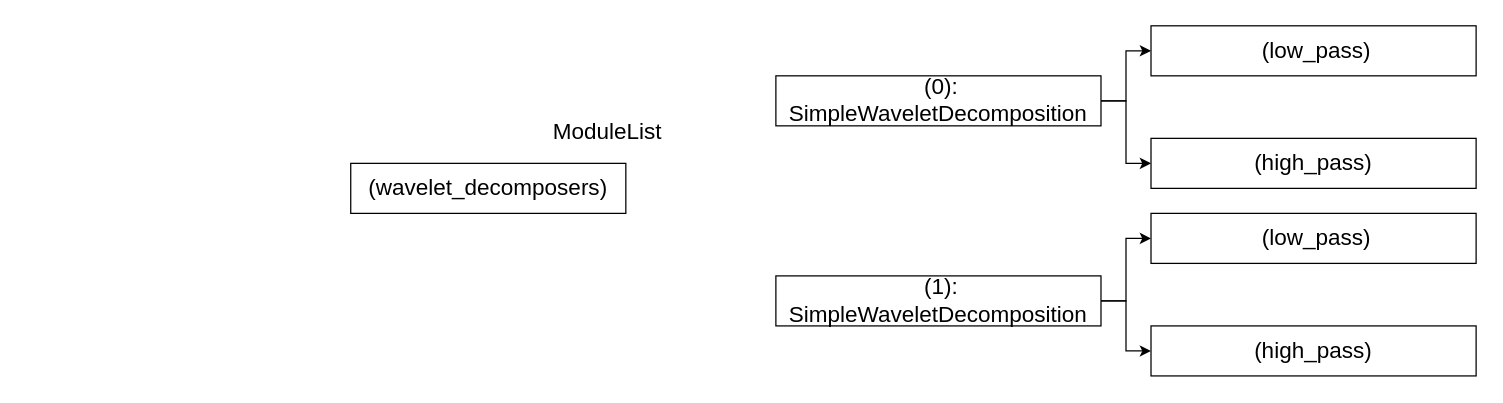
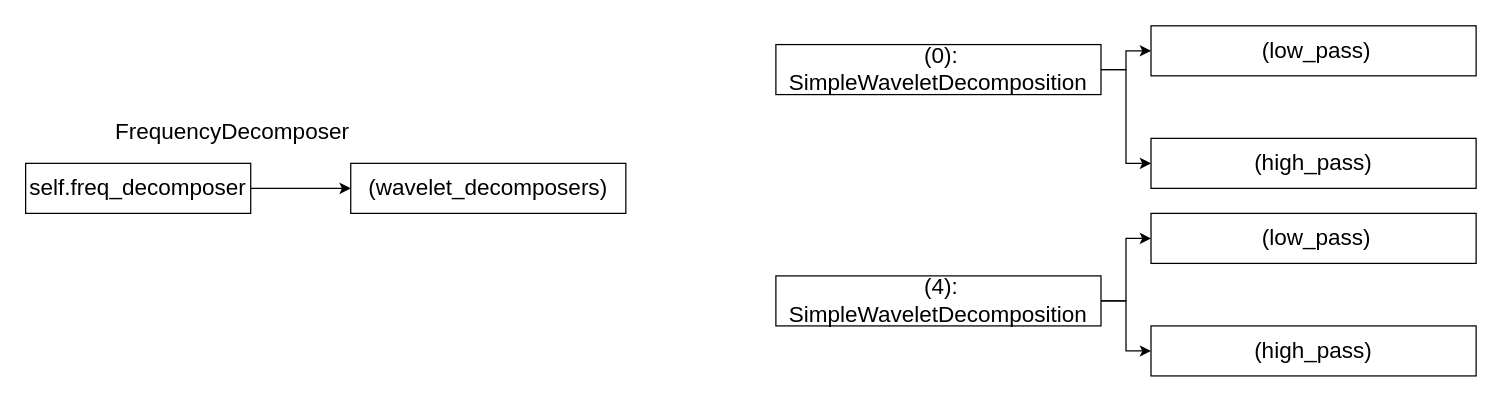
  <mxCell id="0" />
  <mxCell id="1" parent="0" />
+ <mxCell id="2" value="" style="edgeStyle=orthogonalEdgeStyle;rounded=0;orthogonalLoop=1;jettySize=auto;html=1;fontFamily=Helvetica;fontSize=18;fontColor=default;" edge="1" parent="1" source="3" target="5"><mxGeometry relative="1" as="geometry" /></mxCell>
+ <mxCell id="3" value="self.freq_decomposer" style="text;html=1;align=center;verticalAlign=middle;whiteSpace=wrap;rounded=0;fontSize=18;strokeColor=default;" vertex="1" parent="1"><mxGeometry x="20" y="130" width="180" height="40" as="geometry" /></mxCell>
+ <mxCell id="4" value="&lt;span style=&quot;white-space: normal;&quot;&gt;FrequencyDecomposer&lt;/span&gt;" style="text;html=1;align=center;verticalAlign=middle;resizable=0;points=[];autosize=1;strokeColor=none;fillColor=none;fontFamily=Helvetica;fontSize=18;fontColor=default;" vertex="1" parent="1"><mxGeometry x="80" y="90" width="210" height="30" as="geometry" /></mxCell>
  <mxCell id="5" value="(wavelet_decomposers)" style="text;html=1;align=center;verticalAlign=middle;whiteSpace=wrap;rounded=0;fontSize=18;strokeColor=default;" vertex="1" parent="1"><mxGeometry x="280" y="130" width="220" height="40" as="geometry" /></mxCell>
- <mxCell id="6" value="ModuleList" style="text;html=1;align=center;verticalAlign=middle;resizable=0;points=[];autosize=1;strokeColor=none;fillColor=none;fontFamily=Helvetica;fontSize=18;fontColor=default;" vertex="1" parent="1"><mxGeometry x="430" y="90" width="110" height="30" as="geometry" /></mxCell>
  <mxCell id="7" style="edgeStyle=orthogonalEdgeStyle;rounded=0;orthogonalLoop=1;jettySize=auto;html=1;exitX=1;exitY=0.5;exitDx=0;exitDy=0;entryX=0;entryY=0.5;entryDx=0;entryDy=0;fontFamily=Helvetica;fontSize=18;fontColor=default;" edge="1" parent="1" source="9" target="14"><mxGeometry relative="1" as="geometry" /></mxCell>
  <mxCell id="8" style="edgeStyle=orthogonalEdgeStyle;rounded=0;orthogonalLoop=1;jettySize=auto;html=1;exitX=1;exitY=0.5;exitDx=0;exitDy=0;entryX=0;entryY=0.5;entryDx=0;entryDy=0;fontFamily=Helvetica;fontSize=18;fontColor=default;" edge="1" parent="1" source="9" target="13"><mxGeometry relative="1" as="geometry" /></mxCell>
- <mxCell id="9" value="&amp;nbsp;(0): SimpleWaveletDecomposition" style="text;html=1;align=center;verticalAlign=middle;whiteSpace=wrap;rounded=0;fontSize=18;strokeColor=default;" vertex="1" parent="1"><mxGeometry x="620" y="60" width="260" height="40" as="geometry" /></mxCell>
+ <mxCell id="9" value="&amp;nbsp;(0): SimpleWaveletDecomposition" style="text;html=1;align=center;verticalAlign=middle;whiteSpace=wrap;rounded=0;fontSize=18;strokeColor=default;" vertex="1" parent="1"><mxGeometry x="620" y="35" width="260" height="40" as="geometry" /></mxCell>
  <mxCell id="10" style="edgeStyle=orthogonalEdgeStyle;rounded=0;orthogonalLoop=1;jettySize=auto;html=1;exitX=1;exitY=0.5;exitDx=0;exitDy=0;entryX=0;entryY=0.5;entryDx=0;entryDy=0;fontFamily=Helvetica;fontSize=18;fontColor=default;" edge="1" parent="1" source="12" target="15"><mxGeometry relative="1" as="geometry" /></mxCell>
  <mxCell id="11" style="edgeStyle=orthogonalEdgeStyle;rounded=0;orthogonalLoop=1;jettySize=auto;html=1;exitX=1;exitY=0.5;exitDx=0;exitDy=0;entryX=0;entryY=0.5;entryDx=0;entryDy=0;fontFamily=Helvetica;fontSize=18;fontColor=default;" edge="1" parent="1" source="12" target="16"><mxGeometry relative="1" as="geometry" /></mxCell>
- <mxCell id="12" value="&amp;nbsp;(1): SimpleWaveletDecomposition" style="text;html=1;align=center;verticalAlign=middle;whiteSpace=wrap;rounded=0;fontSize=18;strokeColor=default;" vertex="1" parent="1"><mxGeometry x="620" y="220" width="260" height="40" as="geometry" /></mxCell>
+ <mxCell id="12" value="&amp;nbsp;(4): SimpleWaveletDecomposition" style="text;html=1;align=center;verticalAlign=middle;whiteSpace=wrap;rounded=0;fontSize=18;strokeColor=default;" vertex="1" parent="1"><mxGeometry x="620" y="220" width="260" height="40" as="geometry" /></mxCell>
  <mxCell id="13" value="&amp;nbsp;(low_pass)" style="text;html=1;align=center;verticalAlign=middle;whiteSpace=wrap;rounded=0;fontSize=18;strokeColor=default;" vertex="1" parent="1"><mxGeometry x="920" y="20" width="260" height="40" as="geometry" /></mxCell>
  <mxCell id="14" value="(high_pass)" style="text;html=1;align=center;verticalAlign=middle;whiteSpace=wrap;rounded=0;fontSize=18;strokeColor=default;" vertex="1" parent="1"><mxGeometry x="920" y="110" width="260" height="40" as="geometry" /></mxCell>
  <mxCell id="15" value="&amp;nbsp;(low_pass)" style="text;html=1;align=center;verticalAlign=middle;whiteSpace=wrap;rounded=0;fontSize=18;strokeColor=default;" vertex="1" parent="1"><mxGeometry x="920" y="170" width="260" height="40" as="geometry" /></mxCell>
  <mxCell id="16" value="(high_pass)" style="text;html=1;align=center;verticalAlign=middle;whiteSpace=wrap;rounded=0;fontSize=18;strokeColor=default;" vertex="1" parent="1"><mxGeometry x="920" y="260" width="260" height="40" as="geometry" /></mxCell>
